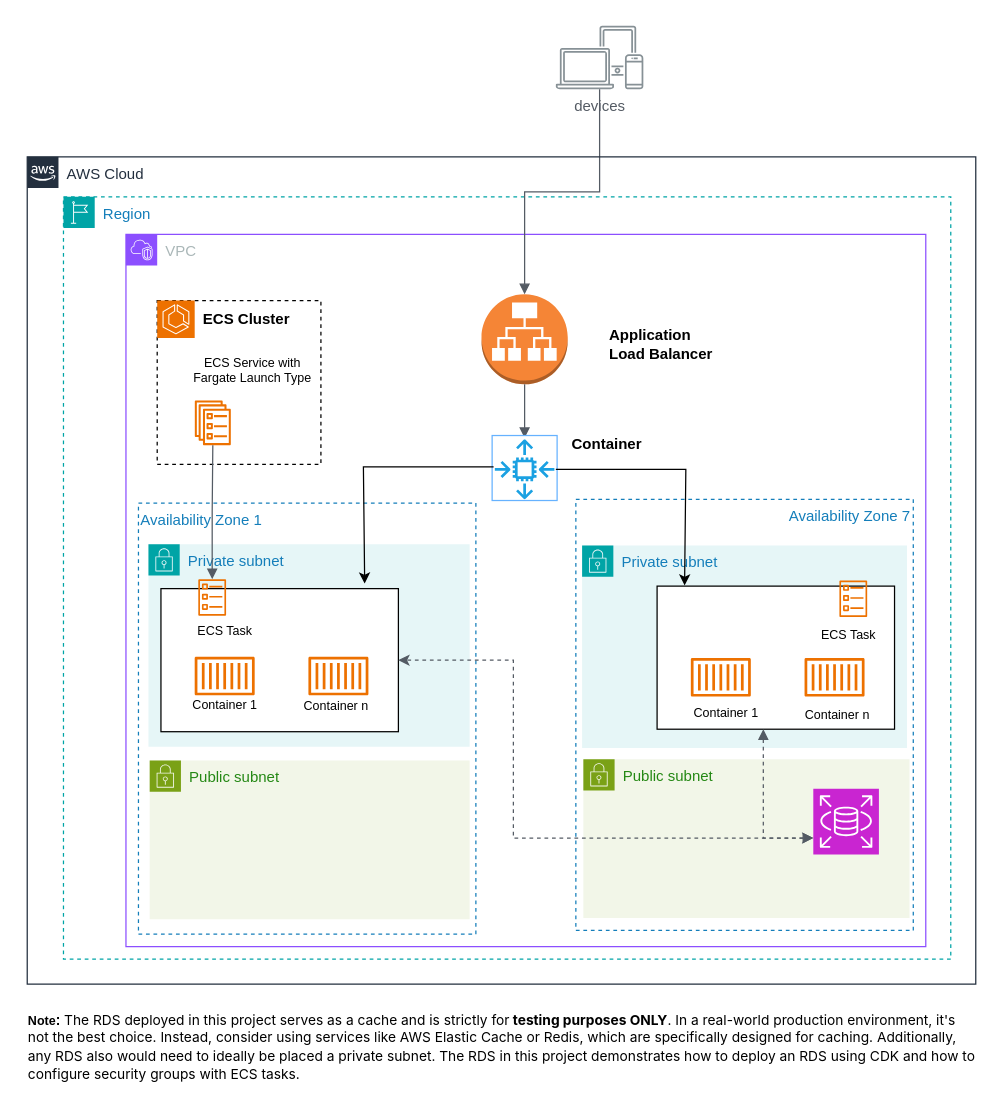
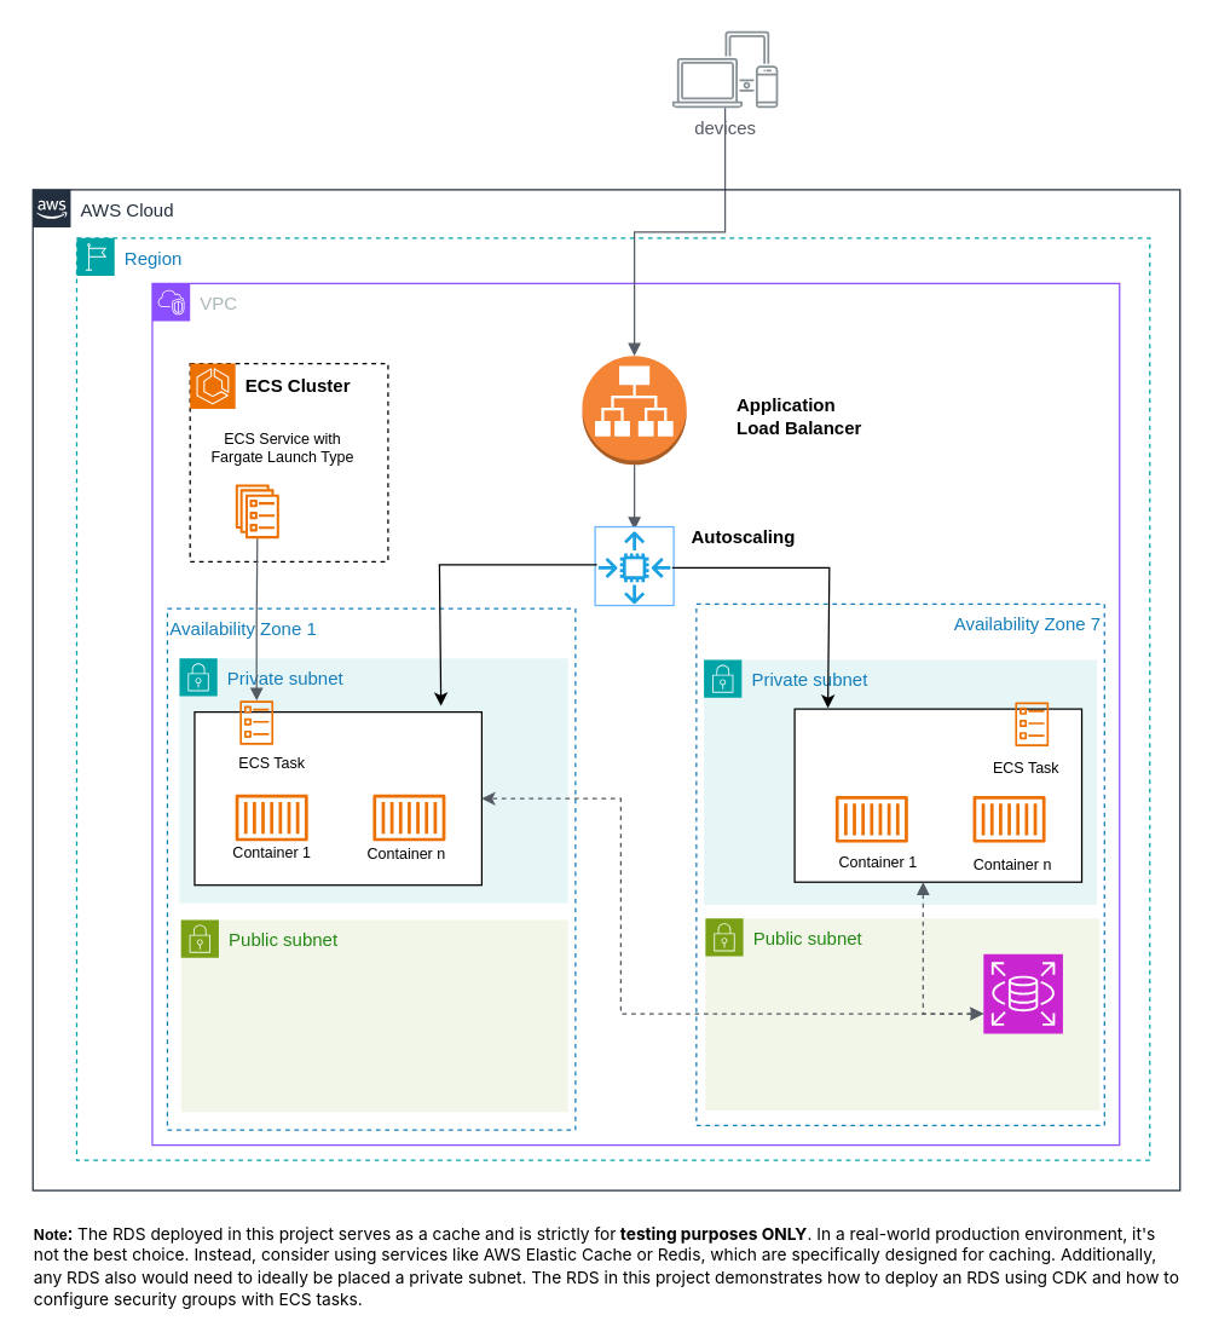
  <mxCell id="0" />
  <mxCell id="1" parent="0" />
  <mxCell id="2" value="Availability Zone 1" style="fillColor=none;strokeColor=#147EBA;dashed=1;verticalAlign=top;fontStyle=0;fontColor=#147EBA;whiteSpace=wrap;html=1;align=left;" parent="1" vertex="1"><mxGeometry x="110" y="402" width="270" height="345" as="geometry" /></mxCell>
  <mxCell id="3" value="Public subnet" style="points=[[0,0],[0.25,0],[0.5,0],[0.75,0],[1,0],[1,0.25],[1,0.5],[1,0.75],[1,1],[0.75,1],[0.5,1],[0.25,1],[0,1],[0,0.75],[0,0.5],[0,0.25]];outlineConnect=0;gradientColor=none;html=1;whiteSpace=wrap;fontSize=12;fontStyle=0;container=1;pointerEvents=0;collapsible=0;recursiveResize=0;shape=mxgraph.aws4.group;grIcon=mxgraph.aws4.group_security_group;grStroke=0;strokeColor=#7AA116;fillColor=#F2F6E8;verticalAlign=top;align=left;spacingLeft=30;fontColor=#248814;dashed=0;" parent="1" vertex="1"><mxGeometry x="119" y="608" width="256" height="127" as="geometry" /></mxCell>
  <mxCell id="4" value="Region" style="points=[[0,0],[0.25,0],[0.5,0],[0.75,0],[1,0],[1,0.25],[1,0.5],[1,0.75],[1,1],[0.75,1],[0.5,1],[0.25,1],[0,1],[0,0.75],[0,0.5],[0,0.25]];outlineConnect=0;gradientColor=none;html=1;whiteSpace=wrap;fontSize=12;fontStyle=0;container=1;pointerEvents=0;collapsible=0;recursiveResize=0;shape=mxgraph.aws4.group;grIcon=mxgraph.aws4.group_region;strokeColor=#00A4A6;fillColor=none;verticalAlign=top;align=left;spacingLeft=30;fontColor=#147EBA;dashed=1;" parent="1" vertex="1"><mxGeometry x="50" y="157" width="710" height="610" as="geometry" /></mxCell>
  <mxCell id="5" value="VPC" style="points=[[0,0],[0.25,0],[0.5,0],[0.75,0],[1,0],[1,0.25],[1,0.5],[1,0.75],[1,1],[0.75,1],[0.5,1],[0.25,1],[0,1],[0,0.75],[0,0.5],[0,0.25]];outlineConnect=0;gradientColor=none;html=1;whiteSpace=wrap;fontSize=12;fontStyle=0;container=1;pointerEvents=0;collapsible=0;recursiveResize=0;shape=mxgraph.aws4.group;grIcon=mxgraph.aws4.group_vpc2;strokeColor=#8C4FFF;fillColor=none;verticalAlign=top;align=left;spacingLeft=30;fontColor=#AAB7B8;dashed=0;" parent="1" vertex="1"><mxGeometry x="100" y="187" width="640" height="570" as="geometry" /></mxCell>
  <mxCell id="6" value="" style="whiteSpace=wrap;html=1;aspect=fixed;dashed=1;" parent="5" vertex="1"><mxGeometry x="25" y="53" width="131" height="131" as="geometry" /></mxCell>
  <mxCell id="7" value="" style="outlineConnect=0;dashed=0;verticalLabelPosition=bottom;verticalAlign=top;align=center;html=1;shape=mxgraph.aws3.application_load_balancer;fillColor=#F58536;gradientColor=none;shadow=0;" parent="5" vertex="1"><mxGeometry x="284.5" y="48" width="69" height="72" as="geometry" /></mxCell>
  <mxCell id="8" value="" style="sketch=0;points=[[0,0,0],[0.25,0,0],[0.5,0,0],[0.75,0,0],[1,0,0],[0,1,0],[0.25,1,0],[0.5,1,0],[0.75,1,0],[1,1,0],[0,0.25,0],[0,0.5,0],[0,0.75,0],[1,0.25,0],[1,0.5,0],[1,0.75,0]];outlineConnect=0;fontColor=#232F3E;fillColor=#ED7100;strokeColor=#ffffff;dashed=0;verticalLabelPosition=bottom;verticalAlign=top;align=center;html=1;fontSize=12;fontStyle=0;aspect=fixed;shape=mxgraph.aws4.resourceIcon;resIcon=mxgraph.aws4.ecs;" parent="5" vertex="1"><mxGeometry x="25" y="53" width="30" height="30" as="geometry" /></mxCell>
  <mxCell id="9" value="ECS Cluster" style="text;html=1;align=left;verticalAlign=middle;whiteSpace=wrap;rounded=0;fontStyle=1" parent="5" vertex="1"><mxGeometry x="60" y="53" width="81" height="30" as="geometry" /></mxCell>
  <mxCell id="10" value="" style="sketch=0;outlineConnect=0;fontColor=#232F3E;gradientColor=none;fillColor=#ED7100;strokeColor=none;dashed=0;verticalLabelPosition=bottom;verticalAlign=top;align=center;html=1;fontSize=12;fontStyle=0;aspect=fixed;pointerEvents=1;shape=mxgraph.aws4.ecs_service;" parent="5" vertex="1"><mxGeometry x="55" y="133" width="29" height="35.69" as="geometry" /></mxCell>
- <mxCell id="11" value="Container" style="text;html=1;align=left;verticalAlign=middle;whiteSpace=wrap;rounded=0;fontStyle=1" parent="5" vertex="1"><mxGeometry x="354.5" y="153" width="81" height="30" as="geometry" /></mxCell>
+ <mxCell id="11" value="Autoscaling" style="text;html=1;align=left;verticalAlign=middle;whiteSpace=wrap;rounded=0;fontStyle=1" parent="5" vertex="1"><mxGeometry x="354.5" y="153" width="81" height="30" as="geometry" /></mxCell>
  <mxCell id="12" value="" style="edgeStyle=orthogonalEdgeStyle;html=1;endArrow=none;elbow=vertical;startArrow=block;startFill=1;strokeColor=#545B64;rounded=0;" parent="5" source="15" target="7" edge="1"><mxGeometry width="100" relative="1" as="geometry"><mxPoint x="210" y="120" as="sourcePoint" /><mxPoint x="310" y="120" as="targetPoint" /></mxGeometry></mxCell>
  <mxCell id="13" value="" style="whiteSpace=wrap;html=1;aspect=fixed;strokeColor=#66B2FF;" parent="5" vertex="1"><mxGeometry x="293" y="161" width="52" height="52" as="geometry" /></mxCell>
  <mxCell id="14" value="Availability Zone 7" style="fillColor=none;strokeColor=#147EBA;dashed=1;verticalAlign=top;fontStyle=0;fontColor=#147EBA;whiteSpace=wrap;html=1;align=right;" parent="5" vertex="1"><mxGeometry x="360" y="212" width="270" height="345" as="geometry" /></mxCell>
  <mxCell id="15" value="" style="outlineConnect=0;fontColor=#ffffff;fillColor=#1ba1e2;strokeColor=#000000;verticalLabelPosition=bottom;verticalAlign=top;align=center;html=1;fontSize=12;fontStyle=0;aspect=fixed;pointerEvents=1;shape=mxgraph.aws4.auto_scaling2;perimeterSpacing=1;labelBorderColor=#1A1A1A;fillStyle=solid;shadow=0;fixDash=0;container=0;backgroundOutline=0;" parent="5" vertex="1"><mxGeometry x="295" y="164" width="48" height="48" as="geometry" /></mxCell>
  <mxCell id="16" value="" style="group" parent="5" vertex="1" connectable="0"><mxGeometry x="18" y="248" width="257" height="162" as="geometry" /></mxCell>
  <mxCell id="17" value="Private subnet" style="points=[[0,0],[0.25,0],[0.5,0],[0.75,0],[1,0],[1,0.25],[1,0.5],[1,0.75],[1,1],[0.75,1],[0.5,1],[0.25,1],[0,1],[0,0.75],[0,0.5],[0,0.25]];outlineConnect=0;gradientColor=none;html=1;whiteSpace=wrap;fontSize=12;fontStyle=0;container=1;pointerEvents=0;collapsible=0;recursiveResize=0;shape=mxgraph.aws4.group;grIcon=mxgraph.aws4.group_security_group;grStroke=0;strokeColor=#00A4A6;fillColor=#E6F6F7;verticalAlign=top;align=left;spacingLeft=30;fontColor=#147EBA;dashed=0;" parent="16" vertex="1"><mxGeometry width="257" height="162" as="geometry" /></mxCell>
  <mxCell id="18" value="" style="rounded=0;whiteSpace=wrap;html=1;" parent="16" vertex="1"><mxGeometry x="10" y="35.5" width="190" height="114.5" as="geometry" /></mxCell>
  <mxCell id="19" value="" style="sketch=0;outlineConnect=0;fontColor=#232F3E;gradientColor=none;fillColor=#ED7100;strokeColor=none;dashed=0;verticalLabelPosition=bottom;verticalAlign=top;align=center;html=1;fontSize=12;fontStyle=0;aspect=fixed;pointerEvents=1;shape=mxgraph.aws4.container_1;" parent="16" vertex="1"><mxGeometry x="37" y="90" width="48" height="31" as="geometry" /></mxCell>
  <mxCell id="20" value="" style="sketch=0;outlineConnect=0;fontColor=#232F3E;gradientColor=none;fillColor=#ED7100;strokeColor=none;dashed=0;verticalLabelPosition=bottom;verticalAlign=top;align=center;html=1;fontSize=12;fontStyle=0;aspect=fixed;pointerEvents=1;shape=mxgraph.aws4.container_1;" parent="16" vertex="1"><mxGeometry x="128" y="90" width="48" height="31" as="geometry" /></mxCell>
  <mxCell id="21" value="" style="sketch=0;outlineConnect=0;fontColor=#232F3E;gradientColor=none;fillColor=#ED7100;strokeColor=none;dashed=0;verticalLabelPosition=bottom;verticalAlign=top;align=center;html=1;fontSize=12;fontStyle=0;aspect=fixed;pointerEvents=1;shape=mxgraph.aws4.ecs_task;" parent="16" vertex="1"><mxGeometry x="39.75" y="28" width="22.5" height="29.19" as="geometry" /></mxCell>
  <mxCell id="22" value="" style="edgeStyle=orthogonalEdgeStyle;rounded=0;orthogonalLoop=1;jettySize=auto;html=1;entryX=0.858;entryY=-0.035;entryDx=0;entryDy=0;entryPerimeter=0;" parent="5" source="15" target="18" edge="1"><mxGeometry relative="1" as="geometry"><mxPoint x="190" y="410" as="targetPoint" /><Array as="points"><mxPoint x="190" y="186" /></Array></mxGeometry></mxCell>
  <mxCell id="23" value="" style="edgeStyle=orthogonalEdgeStyle;html=1;endArrow=none;elbow=vertical;startArrow=block;startFill=1;strokeColor=#545B64;rounded=0;" parent="5" source="21" target="10" edge="1"><mxGeometry width="100" relative="1" as="geometry"><mxPoint x="210" y="220" as="sourcePoint" /><mxPoint x="310" y="220" as="targetPoint" /></mxGeometry></mxCell>
  <mxCell id="24" value="Container 1" style="text;html=1;align=center;verticalAlign=middle;whiteSpace=wrap;rounded=0;fontSize=10;" parent="1" vertex="1"><mxGeometry x="151" y="548.19" width="57" height="30" as="geometry" /></mxCell>
  <mxCell id="25" value="Container n" style="text;html=1;align=center;verticalAlign=middle;whiteSpace=wrap;rounded=0;fontSize=10;" parent="1" vertex="1"><mxGeometry x="240" y="549.19" width="57" height="30" as="geometry" /></mxCell>
- <mxCell id="26" value="ECS Service with Fargate Launch Type" style="text;html=1;align=center;verticalAlign=middle;whiteSpace=wrap;rounded=0;fontSize=10;" parent="1" vertex="1"><mxGeometry x="152" y="281.19" width="99" height="30" as="geometry" /></mxCell>
+ <mxCell id="26" value="ECS Service with Fargate Launch Type" style="text;html=1;align=center;verticalAlign=middle;whiteSpace=wrap;rounded=0;fontSize=10;" parent="1" vertex="1"><mxGeometry x="137" y="281.19" width="99" height="30" as="geometry" /></mxCell>
  <mxCell id="27" value="ECS Task" style="text;html=1;align=center;verticalAlign=middle;whiteSpace=wrap;rounded=0;fontSize=10;" parent="1" vertex="1"><mxGeometry x="151" y="489.19" width="57" height="30" as="geometry" /></mxCell>
  <mxCell id="28" value="Application Load Balancer" style="text;html=1;align=left;verticalAlign=middle;whiteSpace=wrap;rounded=0;fontStyle=1" parent="1" vertex="1"><mxGeometry x="484.5" y="260" width="85.5" height="30" as="geometry" /></mxCell>
  <mxCell id="29" value="devices" style="sketch=0;outlineConnect=0;gradientColor=none;fontColor=#545B64;strokeColor=none;fillColor=#879196;dashed=0;verticalLabelPosition=bottom;verticalAlign=top;align=center;html=1;fontSize=12;fontStyle=0;aspect=fixed;shape=mxgraph.aws4.illustration_devices;pointerEvents=1;fillStyle=solid;" parent="1" vertex="1"><mxGeometry x="444" y="20" width="70" height="51.1" as="geometry" /></mxCell>
  <mxCell id="30" value="" style="edgeStyle=orthogonalEdgeStyle;html=1;endArrow=none;elbow=vertical;startArrow=block;startFill=1;strokeColor=#545B64;rounded=0;" parent="1" source="7" target="29" edge="1"><mxGeometry width="100" relative="1" as="geometry"><mxPoint x="210" y="357" as="sourcePoint" /><mxPoint x="310" y="357" as="targetPoint" /></mxGeometry></mxCell>
  <mxCell id="31" value="" style="group" parent="1" vertex="1" connectable="0"><mxGeometry x="465" y="436" width="260" height="162" as="geometry" /></mxCell>
  <mxCell id="32" value="Private subnet" style="points=[[0,0],[0.25,0],[0.5,0],[0.75,0],[1,0],[1,0.25],[1,0.5],[1,0.75],[1,1],[0.75,1],[0.5,1],[0.25,1],[0,1],[0,0.75],[0,0.5],[0,0.25]];outlineConnect=0;gradientColor=none;html=1;whiteSpace=wrap;fontSize=12;fontStyle=0;container=1;pointerEvents=0;collapsible=0;recursiveResize=0;shape=mxgraph.aws4.group;grIcon=mxgraph.aws4.group_security_group;grStroke=0;strokeColor=#00A4A6;fillColor=#E6F6F7;verticalAlign=top;align=left;spacingLeft=30;fontColor=#147EBA;dashed=0;" parent="31" vertex="1"><mxGeometry width="260" height="162" as="geometry" /></mxCell>
  <mxCell id="33" value="" style="rounded=0;whiteSpace=wrap;html=1;" parent="31" vertex="1"><mxGeometry x="60" y="32.5" width="190" height="114.5" as="geometry" /></mxCell>
  <mxCell id="34" value="" style="sketch=0;outlineConnect=0;fontColor=#232F3E;gradientColor=none;fillColor=#ED7100;strokeColor=none;dashed=0;verticalLabelPosition=bottom;verticalAlign=top;align=center;html=1;fontSize=12;fontStyle=0;aspect=fixed;pointerEvents=1;shape=mxgraph.aws4.container_1;" parent="31" vertex="1"><mxGeometry x="87" y="90" width="48" height="31" as="geometry" /></mxCell>
  <mxCell id="35" value="" style="sketch=0;outlineConnect=0;fontColor=#232F3E;gradientColor=none;fillColor=#ED7100;strokeColor=none;dashed=0;verticalLabelPosition=bottom;verticalAlign=top;align=center;html=1;fontSize=12;fontStyle=0;aspect=fixed;pointerEvents=1;shape=mxgraph.aws4.container_1;" parent="31" vertex="1"><mxGeometry x="178" y="90" width="48" height="31" as="geometry" /></mxCell>
  <mxCell id="36" value="" style="sketch=0;outlineConnect=0;fontColor=#232F3E;gradientColor=none;fillColor=#ED7100;strokeColor=none;dashed=0;verticalLabelPosition=bottom;verticalAlign=top;align=center;html=1;fontSize=12;fontStyle=0;aspect=fixed;pointerEvents=1;shape=mxgraph.aws4.ecs_task;" parent="31" vertex="1"><mxGeometry x="205.75" y="28" width="22.5" height="29.19" as="geometry" /></mxCell>
  <mxCell id="37" value="Container 1" style="text;html=1;align=center;verticalAlign=middle;whiteSpace=wrap;rounded=0;fontSize=10;" parent="31" vertex="1"><mxGeometry x="87" y="119" width="57" height="30" as="geometry" /></mxCell>
  <mxCell id="38" value="Container n" style="text;html=1;align=center;verticalAlign=middle;whiteSpace=wrap;rounded=0;fontSize=10;" parent="31" vertex="1"><mxGeometry x="176" y="120" width="57" height="30" as="geometry" /></mxCell>
  <mxCell id="39" value="ECS Task" style="text;html=1;align=center;verticalAlign=middle;whiteSpace=wrap;rounded=0;fontSize=10;" parent="31" vertex="1"><mxGeometry x="185" y="56.19" width="57" height="30" as="geometry" /></mxCell>
  <mxCell id="40" value="" style="group" parent="1" vertex="1" connectable="0"><mxGeometry x="466" y="607" width="261" height="127" as="geometry" /></mxCell>
  <mxCell id="41" value="Public subnet" style="points=[[0,0],[0.25,0],[0.5,0],[0.75,0],[1,0],[1,0.25],[1,0.5],[1,0.75],[1,1],[0.75,1],[0.5,1],[0.25,1],[0,1],[0,0.75],[0,0.5],[0,0.25]];outlineConnect=0;gradientColor=none;html=1;whiteSpace=wrap;fontSize=12;fontStyle=0;container=1;pointerEvents=0;collapsible=0;recursiveResize=0;shape=mxgraph.aws4.group;grIcon=mxgraph.aws4.group_security_group;grStroke=0;strokeColor=#7AA116;fillColor=#F2F6E8;verticalAlign=top;align=left;spacingLeft=30;fontColor=#248814;dashed=0;" parent="40" vertex="1"><mxGeometry width="261" height="127" as="geometry" /></mxCell>
  <mxCell id="42" value="" style="sketch=0;points=[[0,0,0],[0.25,0,0],[0.5,0,0],[0.75,0,0],[1,0,0],[0,1,0],[0.25,1,0],[0.5,1,0],[0.75,1,0],[1,1,0],[0,0.25,0],[0,0.5,0],[0,0.75,0],[1,0.25,0],[1,0.5,0],[1,0.75,0]];outlineConnect=0;fontColor=#232F3E;fillColor=#C925D1;strokeColor=#ffffff;dashed=0;verticalLabelPosition=bottom;verticalAlign=top;align=center;html=1;fontSize=12;fontStyle=0;aspect=fixed;shape=mxgraph.aws4.resourceIcon;resIcon=mxgraph.aws4.rds;" parent="40" vertex="1"><mxGeometry x="184" y="23.69" width="52.5" height="52.5" as="geometry" /></mxCell>
  <mxCell id="43" value="" style="edgeStyle=orthogonalEdgeStyle;rounded=0;orthogonalLoop=1;jettySize=auto;html=1;entryX=0.858;entryY=-0.035;entryDx=0;entryDy=0;entryPerimeter=0;" parent="1" edge="1"><mxGeometry relative="1" as="geometry"><mxPoint x="444" y="375" as="sourcePoint" /><mxPoint x="547" y="468" as="targetPoint" /><Array as="points"><mxPoint x="548" y="375" /></Array></mxGeometry></mxCell>
  <mxCell id="44" value="" style="edgeStyle=orthogonalEdgeStyle;html=1;endArrow=classic;elbow=vertical;startArrow=block;startFill=1;strokeColor=#545B64;rounded=0;entryX=0;entryY=0.75;entryDx=0;entryDy=0;entryPerimeter=0;endFill=1;dashed=1;" parent="1" source="33" target="42" edge="1"><mxGeometry width="100" relative="1" as="geometry"><mxPoint x="210" y="357" as="sourcePoint" /><mxPoint x="310" y="357" as="targetPoint" /><Array as="points"><mxPoint x="610" y="670" /></Array></mxGeometry></mxCell>
  <mxCell id="45" value="" style="edgeStyle=orthogonalEdgeStyle;html=1;endArrow=classic;elbow=vertical;startArrow=block;startFill=1;strokeColor=#545B64;rounded=0;endFill=1;entryX=1;entryY=0.5;entryDx=0;entryDy=0;exitX=0;exitY=0.75;exitDx=0;exitDy=0;exitPerimeter=0;dashed=1;" parent="1" source="42" target="18" edge="1"><mxGeometry width="100" relative="1" as="geometry"><mxPoint x="245" y="564.5" as="sourcePoint" /><mxPoint x="245" y="584.5" as="targetPoint" /><Array as="points"><mxPoint x="410" y="670" /><mxPoint x="410" y="528" /></Array></mxGeometry></mxCell>
  <mxCell id="46" value="AWS Cloud" style="points=[[0,0],[0.25,0],[0.5,0],[0.75,0],[1,0],[1,0.25],[1,0.5],[1,0.75],[1,1],[0.75,1],[0.5,1],[0.25,1],[0,1],[0,0.75],[0,0.5],[0,0.25]];outlineConnect=0;gradientColor=none;html=1;whiteSpace=wrap;fontSize=12;fontStyle=0;container=1;pointerEvents=0;collapsible=0;recursiveResize=0;shape=mxgraph.aws4.group;grIcon=mxgraph.aws4.group_aws_cloud_alt;strokeColor=#232F3E;fillColor=none;verticalAlign=top;align=left;spacingLeft=30;fontColor=#232F3E;dashed=0;" parent="1" vertex="1"><mxGeometry x="21" y="125" width="759" height="662" as="geometry" /></mxCell>
  <mxCell id="47" value="&lt;b style=&quot;font-size: 11px;&quot;&gt;&lt;span style=&quot;font-size: 10px;&quot;&gt;Note&lt;/span&gt;&lt;font style=&quot;font-size: 11px;&quot;&gt;:&amp;nbsp;&lt;/font&gt;&lt;/b&gt;&lt;span style=&quot;font-family: -apple-system, BlinkMacSystemFont, &amp;quot;Segoe WPC&amp;quot;, &amp;quot;Segoe UI&amp;quot;, system-ui, Ubuntu, &amp;quot;Droid Sans&amp;quot;, sans-serif; font-size: 11px;&quot;&gt;&lt;font style=&quot;font-size: 11px;&quot;&gt;The RDS deployed in this project serves as a cache and is strictly for&lt;b&gt; testing purposes ONLY&lt;/b&gt;. In a real-world production environment, it's not the best choice. Instead, consider using services like AWS Elastic Cache or Redis, which are specifically designed for caching. Additionally, any RDS also would need to ideally be placed a private subnet. The RDS in this project demonstrates how to deploy an RDS using CDK and how to configure security groups with ECS tasks.&lt;/font&gt;&lt;/span&gt;" style="rounded=0;whiteSpace=wrap;html=1;align=left;strokeColor=none;" vertex="1" parent="1"><mxGeometry x="20" y="807" width="760" height="60" as="geometry" /></mxCell>
